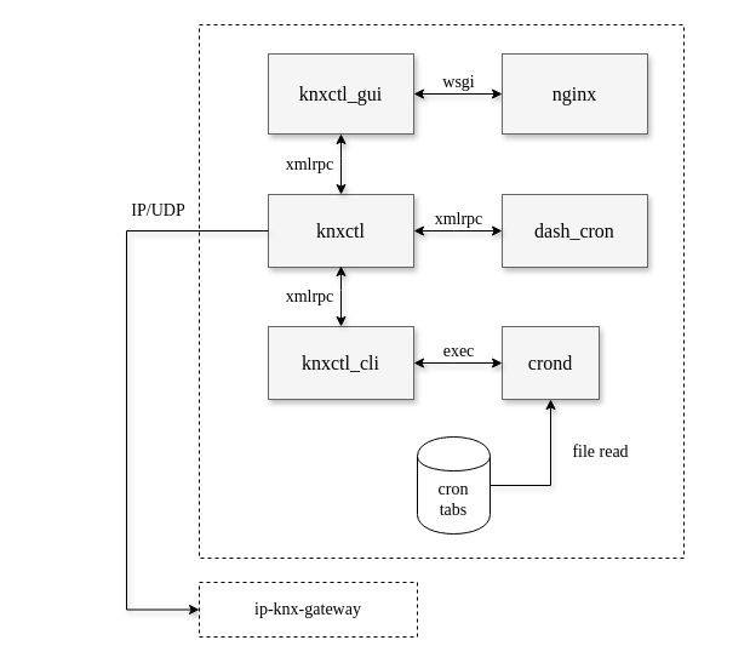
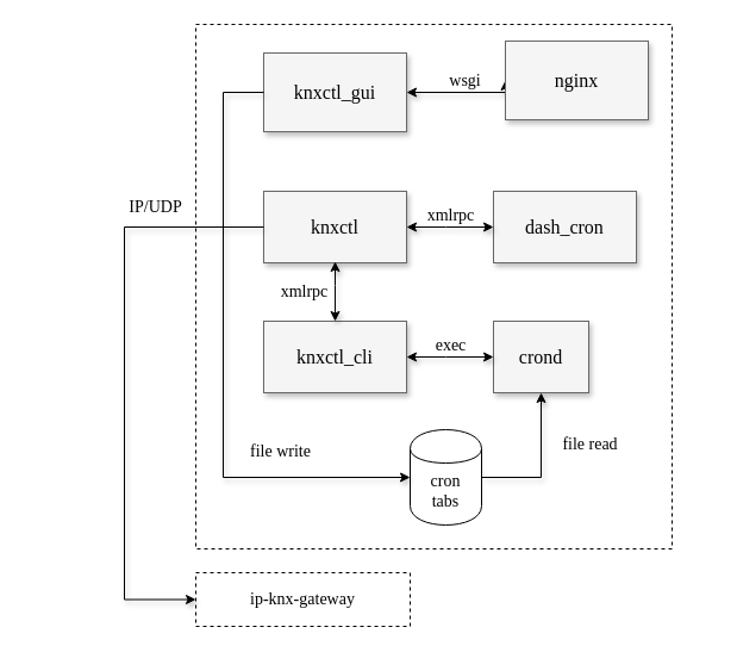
  <mxCell id="0" style=";html=1;" />
  <mxCell id="1" style=";html=1;" parent="0" />
  <mxCell id="2" value="" style="rounded=0;whiteSpace=wrap;html=1;fontFamily=Tahoma;fontSize=14;dashed=1;" vertex="1" parent="1"><mxGeometry x="164" y="20" width="400" height="440" as="geometry" /></mxCell>
  <mxCell id="3" style="edgeStyle=elbowEdgeStyle;rounded=0;html=1;startArrow=classic;startFill=1;jettySize=auto;orthogonalLoop=1;fontSize=16;elbow=vertical;entryX=0;entryY=0.5;entryDx=0;entryDy=0;exitX=1;exitY=0.5;exitDx=0;exitDy=0;shadow=1;fontFamily=Tahoma;" parent="1" source="5" target="7" edge="1"><mxGeometry relative="1" as="geometry"><Array as="points"><mxPoint x="384" y="77" /></Array><mxPoint x="411" y="114" as="targetPoint" /></mxGeometry></mxCell>
  <mxCell id="4" value="wsgi" style="text;html=1;resizable=0;points=[];align=center;verticalAlign=middle;labelBackgroundColor=#ffffff;fontFamily=Tahoma;fontSize=14;" vertex="1" connectable="0" parent="3"><mxGeometry x="0.178" y="-37" relative="1" as="geometry"><mxPoint x="-6.5" y="-47" as="offset" /></mxGeometry></mxCell>
  <mxCell id="5" value="knxctl_gui" style="whiteSpace=wrap;html=1;shadow=1;fontSize=16;fillColor=#f5f5f5;strokeColor=#666666;fontFamily=Tahoma;" parent="1" vertex="1"><mxGeometry x="221" y="44" width="120" height="66" as="geometry" /></mxCell>
  <mxCell id="6" value="knxctl" style="whiteSpace=wrap;html=1;shadow=1;fontSize=16;fillColor=#f5f5f5;strokeColor=#666666;fontFamily=Tahoma;" parent="1" vertex="1"><mxGeometry x="221" y="160" width="120" height="60" as="geometry" /></mxCell>
- <mxCell id="7" value="nginx" style="whiteSpace=wrap;html=1;shadow=1;fontSize=16;fillColor=#f5f5f5;strokeColor=#666666;fontFamily=Tahoma;" vertex="1" parent="1"><mxGeometry x="414" y="44" width="120" height="66" as="geometry" /></mxCell>
- <mxCell id="8" style="edgeStyle=elbowEdgeStyle;rounded=0;html=1;startArrow=classic;startFill=1;jettySize=auto;orthogonalLoop=1;fontSize=16;elbow=vertical;entryX=0.5;entryY=0;entryDx=0;entryDy=0;exitX=0.5;exitY=1;exitDx=0;exitDy=0;shadow=1;fontFamily=Tahoma;" edge="1" parent="1" source="5" target="6"><mxGeometry relative="1" as="geometry"><Array as="points"><mxPoint x="294" y="130" /><mxPoint x="394" y="87" /></Array><mxPoint x="351" y="87" as="sourcePoint" /><mxPoint x="424" y="87" as="targetPoint" /></mxGeometry></mxCell>
- <mxCell id="9" value="xmlrpc" style="text;html=1;resizable=0;points=[];align=center;verticalAlign=middle;labelBackgroundColor=#ffffff;fontFamily=Tahoma;fontSize=14;" vertex="1" connectable="0" parent="8"><mxGeometry x="0.178" y="-37" relative="1" as="geometry"><mxPoint x="10" y="-4" as="offset" /></mxGeometry></mxCell>
+ <mxCell id="7" value="nginx" style="whiteSpace=wrap;html=1;shadow=1;fontSize=16;fillColor=#f5f5f5;strokeColor=#666666;fontFamily=Tahoma;" vertex="1" parent="1"><mxGeometry x="424" y="34" width="120" height="66" as="geometry" /></mxCell>
  <mxCell id="10" value="knxctl_cli" style="whiteSpace=wrap;html=1;shadow=1;fontSize=16;fillColor=#f5f5f5;strokeColor=#666666;fontFamily=Tahoma;" vertex="1" parent="1"><mxGeometry x="221" y="269" width="120" height="60" as="geometry" /></mxCell>
  <mxCell id="11" style="edgeStyle=elbowEdgeStyle;rounded=0;html=1;startArrow=classic;startFill=1;jettySize=auto;orthogonalLoop=1;fontSize=16;elbow=vertical;entryX=0.5;entryY=0;entryDx=0;entryDy=0;shadow=1;fontFamily=Tahoma;" edge="1" parent="1" target="10"><mxGeometry relative="1" as="geometry"><Array as="points"><mxPoint x="294" y="239" /><mxPoint x="394" y="196" /></Array><mxPoint x="281" y="219" as="sourcePoint" /><mxPoint x="424" y="196" as="targetPoint" /></mxGeometry></mxCell>
  <mxCell id="12" value="xmlrpc" style="text;html=1;resizable=0;points=[];align=center;verticalAlign=middle;labelBackgroundColor=#ffffff;fontFamily=Tahoma;fontSize=14;" vertex="1" connectable="0" parent="11"><mxGeometry x="0.178" y="-37" relative="1" as="geometry"><mxPoint x="10" y="-4" as="offset" /></mxGeometry></mxCell>
  <mxCell id="13" value="&lt;font style=&quot;font-size: 16px&quot;&gt;dash_cron&lt;/font&gt;" style="whiteSpace=wrap;html=1;shadow=1;fontSize=16;fillColor=#f5f5f5;strokeColor=#666666;fontFamily=Tahoma;" vertex="1" parent="1"><mxGeometry x="414" y="160" width="120" height="60" as="geometry" /></mxCell>
  <mxCell id="14" value="crond" style="whiteSpace=wrap;html=1;shadow=1;fontSize=16;fillColor=#f5f5f5;strokeColor=#666666;fontFamily=Tahoma;" vertex="1" parent="1"><mxGeometry x="414" y="269" width="80" height="60" as="geometry" /></mxCell>
  <mxCell id="15" value="cron&lt;br&gt;tabs" style="shape=cylinder;whiteSpace=wrap;html=1;boundedLbl=1;backgroundOutline=1;fontFamily=Tahoma;fontSize=14;" vertex="1" parent="1"><mxGeometry x="344" y="360" width="60" height="80" as="geometry" /></mxCell>
  <mxCell id="16" style="edgeStyle=elbowEdgeStyle;rounded=0;html=1;startArrow=none;startFill=0;jettySize=auto;orthogonalLoop=1;fontSize=16;elbow=vertical;entryX=0.5;entryY=1;entryDx=0;entryDy=0;shadow=1;fontFamily=Tahoma;exitX=1;exitY=0.5;exitDx=0;exitDy=0;" edge="1" parent="1" source="15" target="14"><mxGeometry relative="1" as="geometry"><Array as="points"><mxPoint x="434" y="400" /><mxPoint x="597" y="206" /></Array><mxPoint x="484" y="229" as="sourcePoint" /><mxPoint x="484" y="279" as="targetPoint" /></mxGeometry></mxCell>
  <mxCell id="17" value="file read" style="text;html=1;resizable=0;points=[];align=center;verticalAlign=middle;labelBackgroundColor=#ffffff;fontFamily=Tahoma;fontSize=14;" vertex="1" connectable="0" parent="16"><mxGeometry x="0.178" y="-37" relative="1" as="geometry"><mxPoint x="3" y="-7" as="offset" /></mxGeometry></mxCell>
+ <mxCell id="18" style="edgeStyle=elbowEdgeStyle;rounded=0;html=1;startArrow=none;startFill=0;jettySize=auto;orthogonalLoop=1;fontSize=16;elbow=vertical;entryX=0;entryY=0.5;entryDx=0;entryDy=0;shadow=1;fontFamily=Tahoma;exitX=0;exitY=0.5;exitDx=0;exitDy=0;" edge="1" parent="1" source="5" target="15"><mxGeometry relative="1" as="geometry"><Array as="points"><mxPoint x="187" y="370" /><mxPoint x="287" y="327" /></Array><mxPoint x="174" y="350" as="sourcePoint" /><mxPoint x="174" y="400" as="targetPoint" /></mxGeometry></mxCell>
+ <mxCell id="19" value="file write" style="text;html=1;resizable=0;points=[];align=center;verticalAlign=middle;labelBackgroundColor=#ffffff;fontFamily=Tahoma;fontSize=14;" vertex="1" connectable="0" parent="18"><mxGeometry x="0.178" y="-37" relative="1" as="geometry"><mxPoint x="84" y="32" as="offset" /></mxGeometry></mxCell>
  <mxCell id="20" style="edgeStyle=elbowEdgeStyle;rounded=0;html=1;startArrow=classic;startFill=1;jettySize=auto;orthogonalLoop=1;fontSize=16;elbow=vertical;entryX=0;entryY=0.5;entryDx=0;entryDy=0;shadow=1;fontFamily=Tahoma;exitX=1;exitY=0.5;exitDx=0;exitDy=0;" edge="1" parent="1" source="6" target="13"><mxGeometry relative="1" as="geometry"><Array as="points"><mxPoint x="374" y="190" /><mxPoint x="497" y="207" /></Array><mxPoint x="384" y="230" as="sourcePoint" /><mxPoint x="384" y="280" as="targetPoint" /></mxGeometry></mxCell>
  <mxCell id="21" value="xmlrpc" style="text;html=1;resizable=0;points=[];align=center;verticalAlign=middle;labelBackgroundColor=#ffffff;fontFamily=Tahoma;fontSize=14;" vertex="1" connectable="0" parent="20"><mxGeometry x="0.178" y="-37" relative="1" as="geometry"><mxPoint x="-6.5" y="-47" as="offset" /></mxGeometry></mxCell>
  <mxCell id="22" value="ip-knx-gateway" style="rounded=0;whiteSpace=wrap;html=1;dashed=1;fontFamily=Tahoma;fontSize=14;" vertex="1" parent="1"><mxGeometry x="164" y="480" width="180" height="45" as="geometry" /></mxCell>
  <mxCell id="23" style="edgeStyle=elbowEdgeStyle;rounded=0;html=1;startArrow=none;startFill=0;jettySize=auto;orthogonalLoop=1;fontSize=16;elbow=vertical;entryX=0;entryY=0.5;entryDx=0;entryDy=0;shadow=1;fontFamily=Tahoma;exitX=0;exitY=0.5;exitDx=0;exitDy=0;" edge="1" parent="1" source="6" target="22"><mxGeometry relative="1" as="geometry"><Array as="points"><mxPoint x="104" y="320" /><mxPoint x="114" y="470" /><mxPoint x="84" y="300" /><mxPoint x="84" y="230" /><mxPoint x="20" y="460.5" /><mxPoint x="120" y="417.5" /></Array><mxPoint x="54" y="167.5" as="sourcePoint" /><mxPoint x="177" y="490.5" as="targetPoint" /></mxGeometry></mxCell>
  <mxCell id="24" value="IP/UDP" style="text;html=1;resizable=0;points=[];align=center;verticalAlign=middle;labelBackgroundColor=#ffffff;fontFamily=Tahoma;fontSize=14;" vertex="1" connectable="0" parent="23"><mxGeometry x="0.178" y="-37" relative="1" as="geometry"><mxPoint x="62" y="-188" as="offset" /></mxGeometry></mxCell>
  <mxCell id="25" style="edgeStyle=elbowEdgeStyle;rounded=0;html=1;startArrow=classic;startFill=1;jettySize=auto;orthogonalLoop=1;fontSize=16;elbow=vertical;shadow=1;fontFamily=Tahoma;entryX=0;entryY=0.5;entryDx=0;entryDy=0;exitX=1;exitY=0.5;exitDx=0;exitDy=0;" edge="1" parent="1" source="10" target="14"><mxGeometry relative="1" as="geometry"><Array as="points"><mxPoint x="374" y="299" /><mxPoint x="500" y="315" /></Array><mxPoint x="334" y="298" as="sourcePoint" /><mxPoint x="417" y="298" as="targetPoint" /></mxGeometry></mxCell>
  <mxCell id="26" value="exec" style="text;html=1;resizable=0;points=[];align=center;verticalAlign=middle;labelBackgroundColor=#ffffff;fontFamily=Tahoma;fontSize=14;" vertex="1" connectable="0" parent="25"><mxGeometry x="0.178" y="-37" relative="1" as="geometry"><mxPoint x="-6.5" y="-47" as="offset" /></mxGeometry></mxCell>
